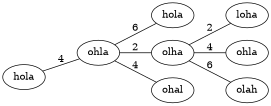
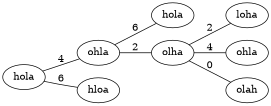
  graph {
    rankdir=LR
    n1 [label=hola]
    n2 [label=ohla]
+   n3 [label=hloa]
    n4 [label=hola]
    n5 [label=olha]
-   n6 [label=ohal]
    n7 [label=loha]
    n8 [label=ohla]
    n9 [label=olah]
    n1 -- n2 [label=4]
+   n1 -- n3 [label=6]
    n2 -- n4 [label=6]
    n2 -- n5 [label=2]
-   n2 -- n6 [label=4]
    n5 -- n7 [label=2]
    n5 -- n8 [label=4]
-   n5 -- n9 [label=6]
+   n5 -- n9 [label=0]
  }
